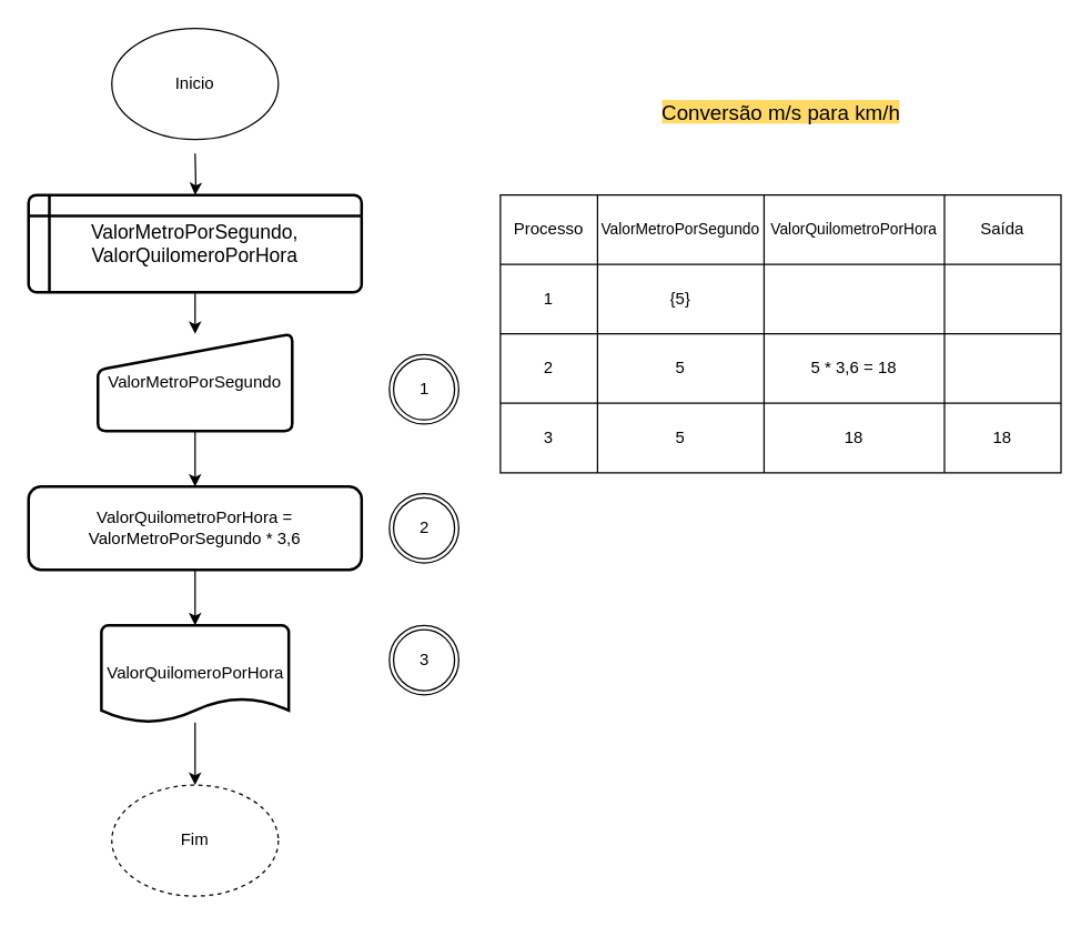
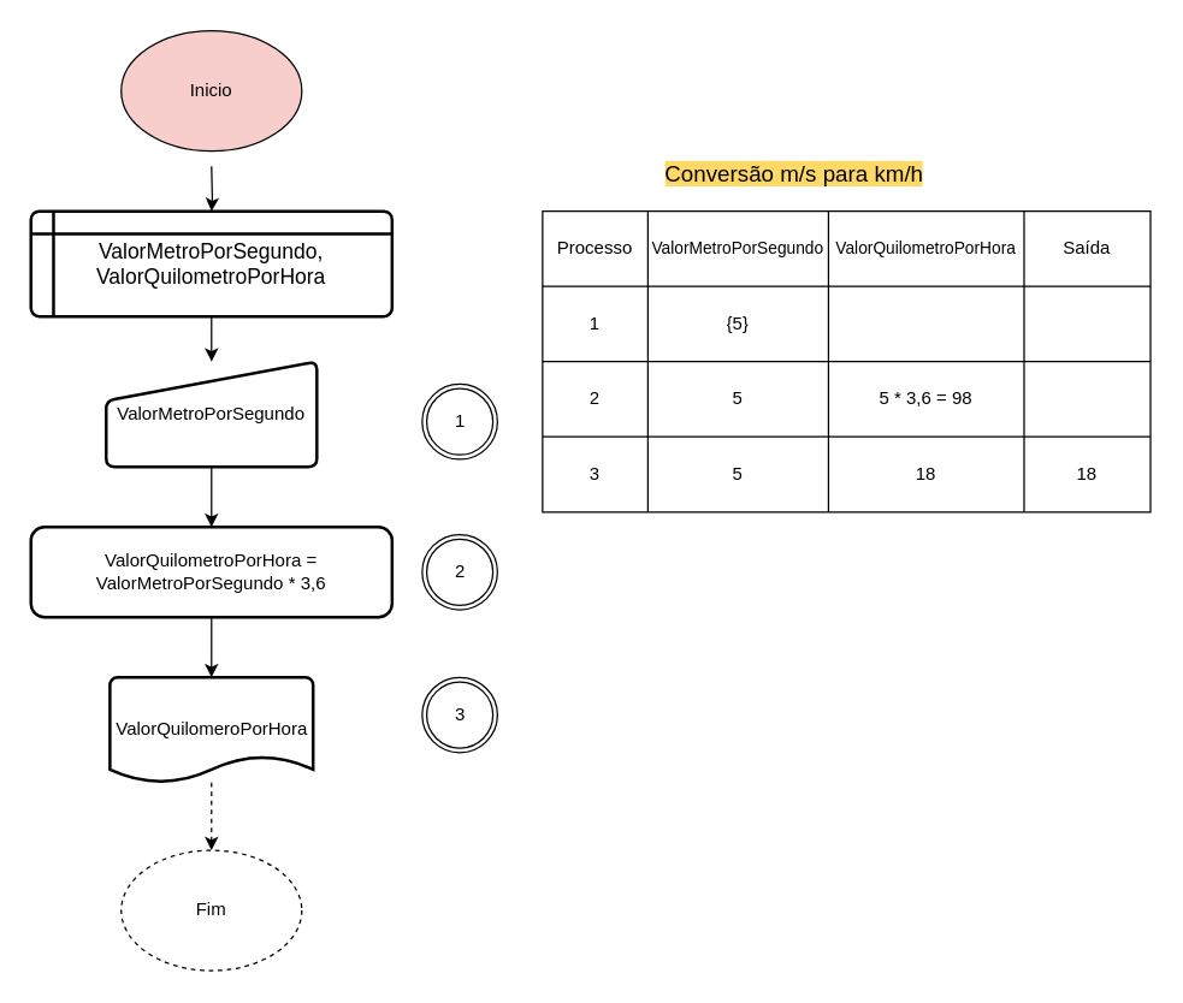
  <mxCell id="0" />
  <mxCell id="1" parent="0" />
  <mxCell id="2" value="" style="edgeStyle=orthogonalEdgeStyle;rounded=0;orthogonalLoop=1;jettySize=auto;html=1;" parent="1" target="6" edge="1"><mxGeometry relative="1" as="geometry"><mxPoint x="140" y="110" as="sourcePoint" /></mxGeometry></mxCell>
  <mxCell id="3" value="" style="edgeStyle=orthogonalEdgeStyle;rounded=0;orthogonalLoop=1;jettySize=auto;html=1;" parent="1" source="4" target="10" edge="1"><mxGeometry relative="1" as="geometry" /></mxCell>
  <mxCell id="4" value="&lt;font style=&quot;font-size: 12px&quot;&gt;ValorMetroPorSegundo&lt;/font&gt;" style="html=1;strokeWidth=2;shape=manualInput;whiteSpace=wrap;rounded=1;size=26;arcSize=11;" parent="1" vertex="1"><mxGeometry x="70" y="240" width="140" height="70" as="geometry" /></mxCell>
  <mxCell id="5" value="" style="edgeStyle=orthogonalEdgeStyle;rounded=0;orthogonalLoop=1;jettySize=auto;html=1;" parent="1" source="6" target="4" edge="1"><mxGeometry relative="1" as="geometry" /></mxCell>
- <mxCell id="6" value="&lt;span style=&quot;font-size: 14px&quot;&gt;ValorMetroPorSegundo, ValorQuilomeroPorHora&lt;/span&gt;" style="shape=internalStorage;whiteSpace=wrap;html=1;dx=15;dy=15;rounded=1;arcSize=8;strokeWidth=2;" parent="1" vertex="1"><mxGeometry x="20" y="140" width="240" height="70" as="geometry" /></mxCell>
- <mxCell id="7" value="" style="edgeStyle=orthogonalEdgeStyle;rounded=0;orthogonalLoop=1;jettySize=auto;html=1;" parent="1" source="8" target="11" edge="1"><mxGeometry relative="1" as="geometry" /></mxCell>
+ <mxCell id="6" value="&lt;span style=&quot;font-size: 14px&quot;&gt;ValorMetroPorSegundo, ValorQuilometroPorHora&lt;/span&gt;" style="shape=internalStorage;whiteSpace=wrap;html=1;dx=15;dy=15;rounded=1;arcSize=8;strokeWidth=2;" parent="1" vertex="1"><mxGeometry x="20" y="140" width="240" height="70" as="geometry" /></mxCell>
+ <mxCell id="7" value="" style="edgeStyle=orthogonalEdgeStyle;rounded=0;orthogonalLoop=1;jettySize=auto;html=1;dashed=1;" parent="1" source="8" target="11" edge="1"><mxGeometry relative="1" as="geometry" /></mxCell>
  <mxCell id="8" value="ValorQuilomeroPorHora" style="strokeWidth=2;html=1;shape=mxgraph.flowchart.document2;whiteSpace=wrap;size=0.25;" parent="1" vertex="1"><mxGeometry x="72.5" y="450" width="135" height="70" as="geometry" /></mxCell>
  <mxCell id="9" value="" style="edgeStyle=orthogonalEdgeStyle;rounded=0;orthogonalLoop=1;jettySize=auto;html=1;" parent="1" source="10" target="8" edge="1"><mxGeometry relative="1" as="geometry" /></mxCell>
  <mxCell id="10" value="ValorQuilometroPorHora = ValorMetroPorSegundo * 3,6" style="rounded=1;whiteSpace=wrap;html=1;strokeWidth=2;" parent="1" vertex="1"><mxGeometry x="20" y="350" width="240" height="60" as="geometry" /></mxCell>
  <mxCell id="11" value="Fim" style="ellipse;whiteSpace=wrap;html=1;dashed=1;" parent="1" vertex="1"><mxGeometry x="80" y="565" width="120" height="80" as="geometry" /></mxCell>
  <mxCell id="12" value="" style="shape=table;html=1;whiteSpace=wrap;startSize=0;container=1;collapsible=0;childLayout=tableLayout;" parent="1" vertex="1"><mxGeometry x="360" y="140" width="404" height="200" as="geometry" /></mxCell>
  <mxCell id="13" value="" style="shape=partialRectangle;html=1;whiteSpace=wrap;collapsible=0;dropTarget=0;pointerEvents=0;fillColor=none;top=0;left=0;bottom=0;right=0;points=[[0,0.5],[1,0.5]];portConstraint=eastwest;" parent="12" vertex="1"><mxGeometry width="404" height="50" as="geometry" /></mxCell>
  <mxCell id="14" value="Processo" style="shape=partialRectangle;html=1;whiteSpace=wrap;connectable=0;overflow=hidden;fillColor=none;top=0;left=0;bottom=0;right=0;" parent="13" vertex="1"><mxGeometry width="70" height="50" as="geometry" /></mxCell>
  <mxCell id="15" value="&lt;font style=&quot;font-size: 11px&quot;&gt;ValorMetroPorSegundo&lt;/font&gt;" style="shape=partialRectangle;html=1;whiteSpace=wrap;connectable=0;overflow=hidden;fillColor=none;top=0;left=0;bottom=0;right=0;" parent="13" vertex="1"><mxGeometry x="70" width="120" height="50" as="geometry" /></mxCell>
  <mxCell id="16" value="&lt;font style=&quot;font-size: 11px&quot;&gt;ValorQuilometroPorHora&lt;/font&gt;" style="shape=partialRectangle;html=1;whiteSpace=wrap;connectable=0;overflow=hidden;fillColor=none;top=0;left=0;bottom=0;right=0;" parent="13" vertex="1"><mxGeometry x="190" width="130" height="50" as="geometry" /></mxCell>
  <mxCell id="17" value="Saída" style="shape=partialRectangle;html=1;whiteSpace=wrap;connectable=0;overflow=hidden;fillColor=none;top=0;left=0;bottom=0;right=0;" parent="13" vertex="1"><mxGeometry x="320" width="84" height="50" as="geometry" /></mxCell>
  <mxCell id="18" value="" style="shape=partialRectangle;html=1;whiteSpace=wrap;collapsible=0;dropTarget=0;pointerEvents=0;fillColor=none;top=0;left=0;bottom=0;right=0;points=[[0,0.5],[1,0.5]];portConstraint=eastwest;" parent="12" vertex="1"><mxGeometry y="50" width="404" height="50" as="geometry" /></mxCell>
  <mxCell id="19" value="1" style="shape=partialRectangle;html=1;whiteSpace=wrap;connectable=0;overflow=hidden;fillColor=none;top=0;left=0;bottom=0;right=0;" parent="18" vertex="1"><mxGeometry width="70" height="50" as="geometry" /></mxCell>
  <mxCell id="20" value="{5}" style="shape=partialRectangle;html=1;whiteSpace=wrap;connectable=0;overflow=hidden;fillColor=none;top=0;left=0;bottom=0;right=0;" parent="18" vertex="1"><mxGeometry x="70" width="120" height="50" as="geometry" /></mxCell>
  <mxCell id="21" value="" style="shape=partialRectangle;html=1;whiteSpace=wrap;connectable=0;overflow=hidden;fillColor=none;top=0;left=0;bottom=0;right=0;" parent="18" vertex="1"><mxGeometry x="190" width="130" height="50" as="geometry" /></mxCell>
  <mxCell id="22" value="" style="shape=partialRectangle;html=1;whiteSpace=wrap;connectable=0;overflow=hidden;fillColor=none;top=0;left=0;bottom=0;right=0;" parent="18" vertex="1"><mxGeometry x="320" width="84" height="50" as="geometry" /></mxCell>
  <mxCell id="23" value="" style="shape=partialRectangle;html=1;whiteSpace=wrap;collapsible=0;dropTarget=0;pointerEvents=0;fillColor=none;top=0;left=0;bottom=0;right=0;points=[[0,0.5],[1,0.5]];portConstraint=eastwest;" parent="12" vertex="1"><mxGeometry y="100" width="404" height="50" as="geometry" /></mxCell>
  <mxCell id="24" value="2" style="shape=partialRectangle;html=1;whiteSpace=wrap;connectable=0;overflow=hidden;fillColor=none;top=0;left=0;bottom=0;right=0;" parent="23" vertex="1"><mxGeometry width="70" height="50" as="geometry" /></mxCell>
  <mxCell id="25" value="5" style="shape=partialRectangle;html=1;whiteSpace=wrap;connectable=0;overflow=hidden;fillColor=none;top=0;left=0;bottom=0;right=0;" parent="23" vertex="1"><mxGeometry x="70" width="120" height="50" as="geometry" /></mxCell>
- <mxCell id="26" value="5 * 3,6 = 18" style="shape=partialRectangle;html=1;whiteSpace=wrap;connectable=0;overflow=hidden;fillColor=none;top=0;left=0;bottom=0;right=0;" parent="23" vertex="1"><mxGeometry x="190" width="130" height="50" as="geometry" /></mxCell>
+ <mxCell id="26" value="5 * 3,6 = 98" style="shape=partialRectangle;html=1;whiteSpace=wrap;connectable=0;overflow=hidden;fillColor=none;top=0;left=0;bottom=0;right=0;" parent="23" vertex="1"><mxGeometry x="190" width="130" height="50" as="geometry" /></mxCell>
  <mxCell id="27" value="" style="shape=partialRectangle;html=1;whiteSpace=wrap;connectable=0;overflow=hidden;fillColor=none;top=0;left=0;bottom=0;right=0;" parent="23" vertex="1"><mxGeometry x="320" width="84" height="50" as="geometry" /></mxCell>
  <mxCell id="28" value="" style="shape=partialRectangle;html=1;whiteSpace=wrap;collapsible=0;dropTarget=0;pointerEvents=0;fillColor=none;top=0;left=0;bottom=0;right=0;points=[[0,0.5],[1,0.5]];portConstraint=eastwest;" parent="12" vertex="1"><mxGeometry y="150" width="404" height="50" as="geometry" /></mxCell>
  <mxCell id="29" value="3" style="shape=partialRectangle;html=1;whiteSpace=wrap;connectable=0;overflow=hidden;fillColor=none;top=0;left=0;bottom=0;right=0;" parent="28" vertex="1"><mxGeometry width="70" height="50" as="geometry" /></mxCell>
  <mxCell id="30" value="5" style="shape=partialRectangle;html=1;whiteSpace=wrap;connectable=0;overflow=hidden;fillColor=none;top=0;left=0;bottom=0;right=0;" parent="28" vertex="1"><mxGeometry x="70" width="120" height="50" as="geometry" /></mxCell>
  <mxCell id="31" value="18" style="shape=partialRectangle;html=1;whiteSpace=wrap;connectable=0;overflow=hidden;fillColor=none;top=0;left=0;bottom=0;right=0;" parent="28" vertex="1"><mxGeometry x="190" width="130" height="50" as="geometry" /></mxCell>
  <mxCell id="32" value="18" style="shape=partialRectangle;html=1;whiteSpace=wrap;connectable=0;overflow=hidden;fillColor=none;top=0;left=0;bottom=0;right=0;" parent="28" vertex="1"><mxGeometry x="320" width="84" height="50" as="geometry" /></mxCell>
  <mxCell id="33" value="" style="shape=mxgraph.bpmn.shape;html=1;verticalLabelPosition=bottom;labelBackgroundColor=#ffffff;verticalAlign=top;align=center;perimeter=ellipsePerimeter;outlineConnect=0;outline=throwing;symbol=general;strokeWidth=1;" parent="1" vertex="1"><mxGeometry x="280" y="255" width="50" height="50" as="geometry" /></mxCell>
  <mxCell id="34" value="" style="shape=mxgraph.bpmn.shape;html=1;verticalLabelPosition=bottom;labelBackgroundColor=#ffffff;verticalAlign=top;align=center;perimeter=ellipsePerimeter;outlineConnect=0;outline=throwing;symbol=general;strokeWidth=1;" parent="1" vertex="1"><mxGeometry x="280" y="355" width="50" height="50" as="geometry" /></mxCell>
  <mxCell id="35" value="" style="shape=mxgraph.bpmn.shape;html=1;verticalLabelPosition=bottom;labelBackgroundColor=#ffffff;verticalAlign=top;align=center;perimeter=ellipsePerimeter;outlineConnect=0;outline=throwing;symbol=general;strokeWidth=1;" parent="1" vertex="1"><mxGeometry x="280" y="450" width="50" height="50" as="geometry" /></mxCell>
  <mxCell id="36" value="1" style="text;html=1;resizable=0;autosize=1;align=center;verticalAlign=middle;points=[];fillColor=none;strokeColor=none;rounded=0;" parent="1" vertex="1"><mxGeometry x="295" y="270" width="20" height="20" as="geometry" /></mxCell>
  <mxCell id="37" value="2" style="text;html=1;resizable=0;autosize=1;align=center;verticalAlign=middle;points=[];fillColor=none;strokeColor=none;rounded=0;" parent="1" vertex="1"><mxGeometry x="295" y="370" width="20" height="20" as="geometry" /></mxCell>
  <mxCell id="38" value="3" style="text;html=1;resizable=0;autosize=1;align=center;verticalAlign=middle;points=[];fillColor=none;strokeColor=none;rounded=0;" parent="1" vertex="1"><mxGeometry x="295" y="465" width="20" height="20" as="geometry" /></mxCell>
- <mxCell id="39" value="&lt;span style=&quot;background-color: rgb(255 , 217 , 102) ; font-size: 15px&quot;&gt;Conversão m/s para km/h&lt;/span&gt;" style="text;html=1;resizable=0;autosize=1;align=center;verticalAlign=middle;points=[];fillColor=none;strokeColor=none;rounded=0;fontSize=15;" parent="1" vertex="1"><mxGeometry x="472" y="70" width="180" height="20" as="geometry" /></mxCell>
- <mxCell id="40" value="Inicio" style="ellipse;whiteSpace=wrap;html=1;" parent="1" vertex="1"><mxGeometry x="80" y="20" width="120" height="80" as="geometry" /></mxCell>
+ <mxCell id="39" value="&lt;span style=&quot;background-color: rgb(255 , 217 , 102) ; font-size: 15px&quot;&gt;Conversão m/s para km/h&lt;/span&gt;" style="text;html=1;resizable=0;autosize=1;align=center;verticalAlign=middle;points=[];fillColor=none;strokeColor=none;rounded=0;fontSize=15;" parent="1" vertex="1"><mxGeometry x="437" y="105" width="180" height="20" as="geometry" /></mxCell>
+ <mxCell id="40" value="Inicio" style="ellipse;whiteSpace=wrap;html=1;fillColor=#f8cecc;" parent="1" vertex="1"><mxGeometry x="80" y="20" width="120" height="80" as="geometry" /></mxCell>
